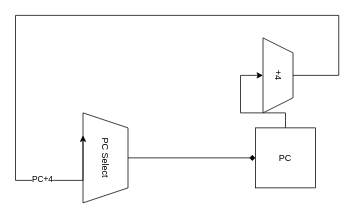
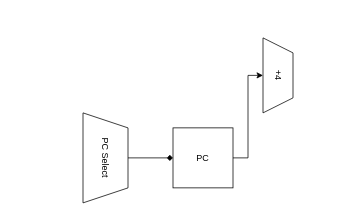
  <mxCell id="0" />
  <mxCell id="1" parent="0" />
  <mxCell id="2" style="edgeStyle=orthogonalEdgeStyle;rounded=0;orthogonalLoop=1;jettySize=auto;html=1;endArrow=diamond;" edge="1" parent="1" source="3" target="5"><mxGeometry relative="1" as="geometry" /></mxCell>
  <mxCell id="3" value="PC Select" style="shape=trapezoid;perimeter=trapezoidPerimeter;whiteSpace=wrap;html=1;fixedSize=1;rotation=90;" vertex="1" parent="1"><mxGeometry x="80" y="180" width="120" height="60" as="geometry" /></mxCell>
  <mxCell id="4" style="edgeStyle=orthogonalEdgeStyle;rounded=0;orthogonalLoop=1;jettySize=auto;html=1;entryX=0.5;entryY=1;entryDx=0;entryDy=0;" edge="1" parent="1" source="5" target="8"><mxGeometry relative="1" as="geometry" /></mxCell>
- <mxCell id="5" value="PC" style="whiteSpace=wrap;html=1;aspect=fixed;" vertex="1" parent="1"><mxGeometry x="340" y="170" width="80" height="80" as="geometry" /></mxCell>
- <mxCell id="6" style="edgeStyle=orthogonalEdgeStyle;rounded=0;orthogonalLoop=1;jettySize=auto;html=1;entryX=0.25;entryY=1;entryDx=0;entryDy=0;" edge="1" parent="1" source="8" target="3"><mxGeometry relative="1" as="geometry"><mxPoint x="20" y="180" as="targetPoint" /><Array as="points"><mxPoint x="451" y="100" /><mxPoint x="451" y="20" /><mxPoint x="20" y="20" /><mxPoint x="20" y="240" /><mxPoint x="110" y="240" /></Array></mxGeometry></mxCell>
- <mxCell id="7" value="PC+4" style="edgeLabel;html=1;align=center;verticalAlign=middle;resizable=0;points=[];" vertex="1" connectable="0" parent="6"><mxGeometry x="0.756" y="2" relative="1" as="geometry"><mxPoint as="offset" /></mxGeometry></mxCell>
+ <mxCell id="5" value="PC" style="whiteSpace=wrap;html=1;aspect=fixed;" vertex="1" parent="1"><mxGeometry x="230" y="170" width="80" height="80" as="geometry" /></mxCell>
  <mxCell id="8" value="+4" style="shape=trapezoid;perimeter=trapezoidPerimeter;whiteSpace=wrap;html=1;fixedSize=1;rotation=90;" vertex="1" parent="1"><mxGeometry x="320" y="80" width="100" height="40" as="geometry" /></mxCell>
